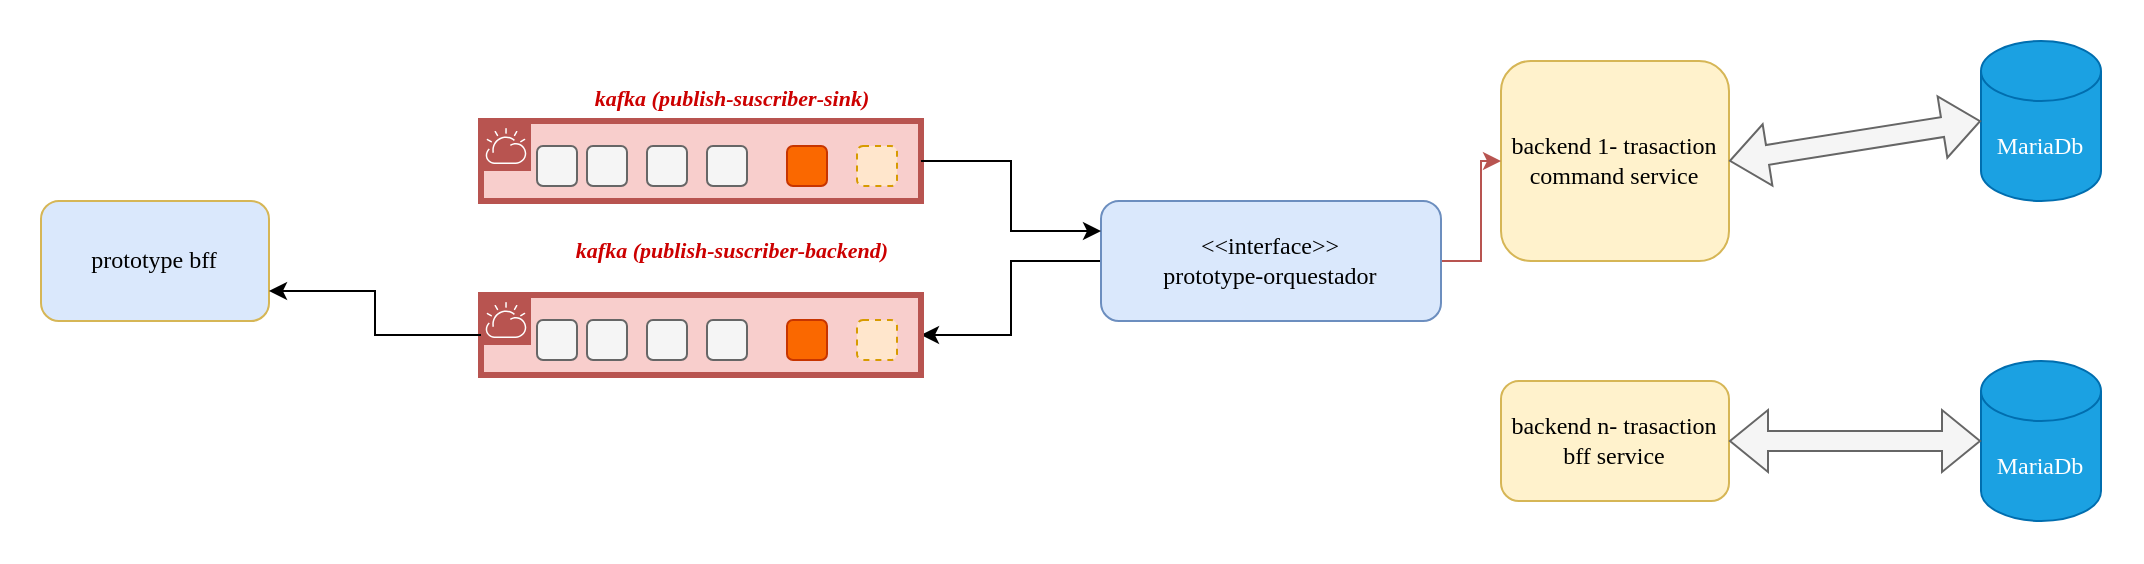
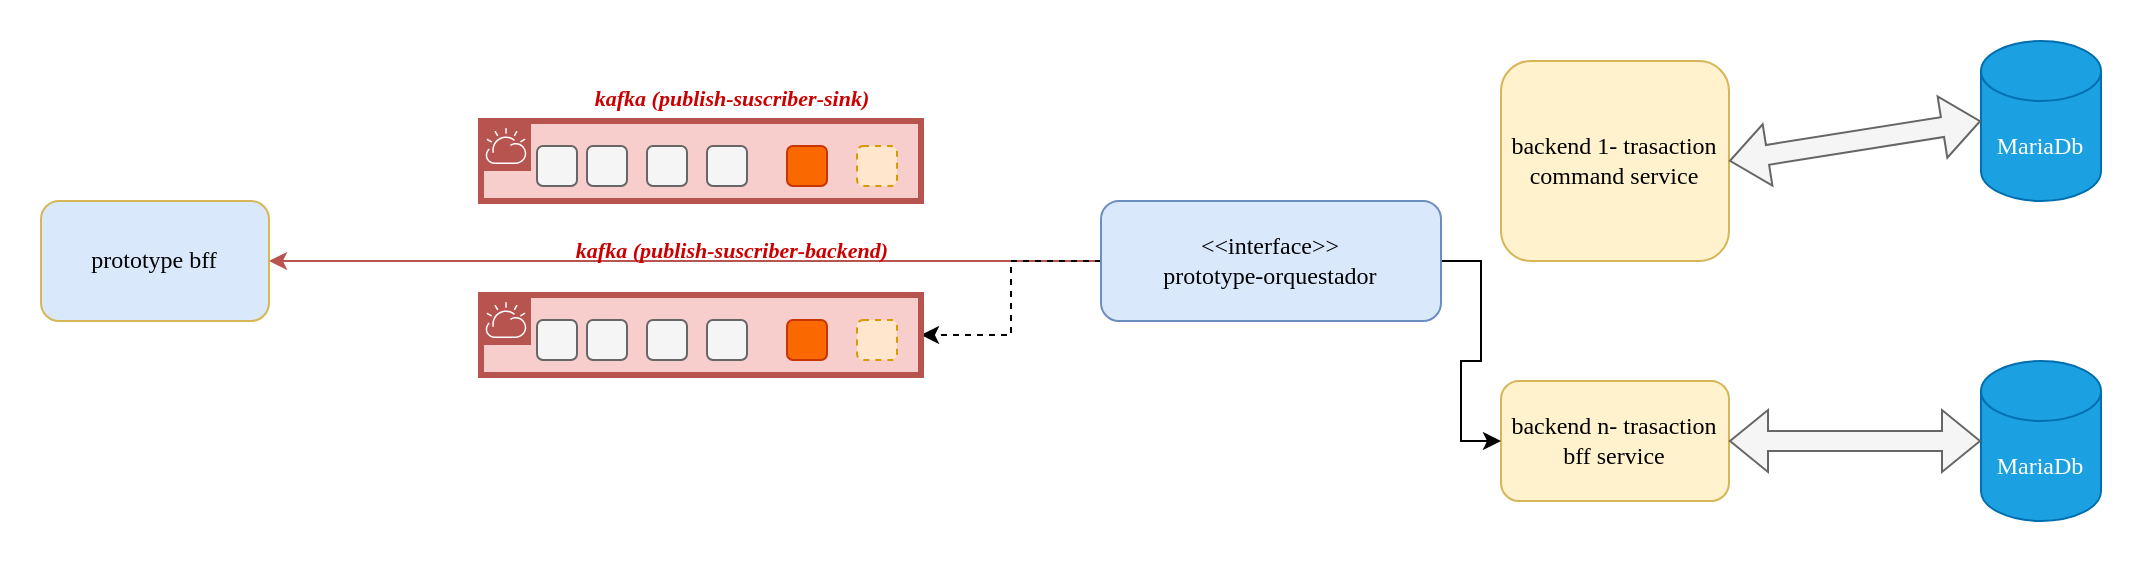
  <mxCell id="0" />
  <mxCell id="1" parent="0" />
  <mxCell id="2" value="&lt;font face=&quot;Comic Sans MS&quot;&gt;MariaDb&lt;/font&gt;" style="shape=cylinder3;whiteSpace=wrap;html=1;boundedLbl=1;backgroundOutline=1;size=15;fillColor=#1ba1e2;strokeColor=#006EAF;fontColor=#ffffff;" vertex="1" parent="1"><mxGeometry x="990" y="20" width="60" height="80" as="geometry" /></mxCell>
  <mxCell id="3" value="backend 1- trasaction command service" style="rounded=1;whiteSpace=wrap;html=1;fillColor=#fff2cc;strokeColor=#d6b656;fontFamily=Comic Sans MS;" vertex="1" parent="1"><mxGeometry x="750" y="30" width="114" height="100" as="geometry" /></mxCell>
  <mxCell id="4" value="backend n- trasaction bff service" style="rounded=1;whiteSpace=wrap;html=1;fillColor=#fff2cc;strokeColor=#d6b656;fontFamily=Comic Sans MS;" vertex="1" parent="1"><mxGeometry x="750" y="190" width="114" height="60" as="geometry" /></mxCell>
- <mxCell id="5" style="edgeStyle=orthogonalEdgeStyle;rounded=0;orthogonalLoop=1;jettySize=auto;html=1;entryX=0;entryY=0.5;entryDx=0;entryDy=0;fillColor=#f8cecc;strokeColor=#b85450;" edge="1" parent="1" source="8" target="3"><mxGeometry relative="1" as="geometry" /></mxCell>
- <mxCell id="7" value="" style="edgeStyle=orthogonalEdgeStyle;rounded=0;orthogonalLoop=1;jettySize=auto;html=1;entryX=1;entryY=0.5;entryDx=0;entryDy=0;entryPerimeter=0;" edge="1" parent="1" source="8" target="18"><mxGeometry relative="1" as="geometry"><mxPoint x="530" y="200" as="targetPoint" /></mxGeometry></mxCell>
+ <mxCell id="5" style="edgeStyle=orthogonalEdgeStyle;rounded=0;orthogonalLoop=1;jettySize=auto;html=1;fillColor=#f8cecc;strokeColor=#b85450;" edge="1" parent="1" source="8" target="25"><mxGeometry relative="1" as="geometry" /></mxCell>
+ <mxCell id="6" style="edgeStyle=orthogonalEdgeStyle;rounded=0;orthogonalLoop=1;jettySize=auto;html=1;entryX=0;entryY=0.5;entryDx=0;entryDy=0;" edge="1" parent="1" source="8" target="4"><mxGeometry relative="1" as="geometry" /></mxCell>
+ <mxCell id="7" value="" style="edgeStyle=orthogonalEdgeStyle;rounded=0;orthogonalLoop=1;jettySize=auto;html=1;entryX=1;entryY=0.5;entryDx=0;entryDy=0;entryPerimeter=0;dashed=1;" edge="1" parent="1" source="8" target="18"><mxGeometry relative="1" as="geometry"><mxPoint x="530" y="200" as="targetPoint" /></mxGeometry></mxCell>
  <mxCell id="8" value="&lt;font face=&quot;Comic Sans MS&quot;&gt;&amp;lt;&amp;lt;interface&amp;gt;&amp;gt;&lt;br&gt;prototype-orquestador&lt;br&gt;&lt;/font&gt;" style="rounded=1;whiteSpace=wrap;html=1;fillColor=#dae8fc;strokeColor=#6c8ebf;" vertex="1" parent="1"><mxGeometry x="550" y="100" width="170" height="60" as="geometry" /></mxCell>
  <mxCell id="9" value="" style="group" vertex="1" connectable="0" parent="1"><mxGeometry x="240" y="60" width="220" height="40" as="geometry" /></mxCell>
  <mxCell id="10" value="&lt;h1 style=&quot;font-size: 11px;&quot;&gt;&lt;font style=&quot;font-size: 11px;&quot;&gt;&lt;i style=&quot;font-size: 11px;&quot;&gt;&lt;font color=&quot;#cc0000&quot; face=&quot;Comic Sans MS&quot; style=&quot;font-size: 11px;&quot;&gt;kafka (publish-suscriber-sink)&lt;/font&gt;&lt;font face=&quot;qTu3-Z8YelwisQrcjekf&quot; style=&quot;font-size: 11px;&quot;&gt;&lt;br style=&quot;font-size: 11px;&quot;&gt;&lt;/font&gt;&lt;/i&gt;&lt;/font&gt;&lt;/h1&gt;" style="shape=mxgraph.ibm.box;prType=cloud;fontStyle=0;verticalAlign=bottom;align=center;spacingLeft=32;spacingTop=4;fillColor=#f8cecc;rounded=0;whiteSpace=wrap;html=1;strokeColor=#b85450;strokeWidth=3;dashed=0;container=0;spacing=-4;collapsible=0;expand=0;recursiveResize=0;labelPosition=center;verticalLabelPosition=top;movable=1;resizable=1;rotatable=1;deletable=1;editable=1;locked=0;connectable=1;fontSize=11;" vertex="1" parent="9"><mxGeometry width="220" height="40" as="geometry" /></mxCell>
  <mxCell id="11" value="" style="rounded=1;whiteSpace=wrap;html=1;fillColor=#f5f5f5;strokeColor=#666666;fontColor=#333333;movable=1;resizable=1;rotatable=1;deletable=1;editable=1;locked=0;connectable=1;" vertex="1" parent="9"><mxGeometry x="28" y="12.5" width="20" height="20" as="geometry" /></mxCell>
  <mxCell id="12" value="" style="rounded=1;whiteSpace=wrap;html=1;fillColor=#f5f5f5;strokeColor=#666666;fontColor=#333333;movable=1;resizable=1;rotatable=1;deletable=1;editable=1;locked=0;connectable=1;" vertex="1" parent="9"><mxGeometry x="53" y="12.5" width="20" height="20" as="geometry" /></mxCell>
  <mxCell id="13" value="" style="rounded=1;whiteSpace=wrap;html=1;fillColor=#f5f5f5;strokeColor=#666666;fontColor=#333333;movable=1;resizable=1;rotatable=1;deletable=1;editable=1;locked=0;connectable=1;" vertex="1" parent="9"><mxGeometry x="83" y="12.5" width="20" height="20" as="geometry" /></mxCell>
  <mxCell id="14" value="" style="rounded=1;whiteSpace=wrap;html=1;fillColor=#f5f5f5;strokeColor=#666666;fontColor=#333333;movable=1;resizable=1;rotatable=1;deletable=1;editable=1;locked=0;connectable=1;" vertex="1" parent="9"><mxGeometry x="113" y="12.5" width="20" height="20" as="geometry" /></mxCell>
  <mxCell id="15" value="" style="rounded=1;whiteSpace=wrap;html=1;fillColor=#fa6800;strokeColor=#C73500;fontColor=#000000;movable=1;resizable=1;rotatable=1;deletable=1;editable=1;locked=0;connectable=1;" vertex="1" parent="9"><mxGeometry x="153" y="12.5" width="20" height="20" as="geometry" /></mxCell>
  <mxCell id="16" value="" style="rounded=1;whiteSpace=wrap;html=1;fillColor=#ffe6cc;strokeColor=#d79b00;dashed=1;movable=1;resizable=1;rotatable=1;deletable=1;editable=1;locked=0;connectable=1;" vertex="1" parent="9"><mxGeometry x="188" y="12.5" width="20" height="20" as="geometry" /></mxCell>
  <mxCell id="17" value="" style="group" vertex="1" connectable="0" parent="1"><mxGeometry x="240" y="147" width="220" height="40" as="geometry" /></mxCell>
  <mxCell id="18" value="&lt;h1 style=&quot;font-size: 23px;&quot;&gt;&lt;font style=&quot;font-size: 14px;&quot;&gt;&lt;i&gt;&lt;font style=&quot;font-size: 11px;&quot; face=&quot;Comic Sans MS&quot; color=&quot;#cc0000&quot;&gt;kafka (publish-suscriber-backend)&lt;/font&gt;&lt;font style=&quot;font-size: 14px;&quot; face=&quot;qTu3-Z8YelwisQrcjekf&quot;&gt;&lt;br&gt;&lt;/font&gt;&lt;/i&gt;&lt;/font&gt;&lt;/h1&gt;" style="shape=mxgraph.ibm.box;prType=cloud;fontStyle=0;verticalAlign=bottom;align=center;spacingLeft=32;spacingTop=4;fillColor=#f8cecc;rounded=0;whiteSpace=wrap;html=1;strokeColor=#b85450;strokeWidth=3;dashed=0;container=0;spacing=-4;collapsible=0;expand=0;recursiveResize=0;labelPosition=center;verticalLabelPosition=top;movable=1;resizable=1;rotatable=1;deletable=1;editable=1;locked=0;connectable=1;" vertex="1" parent="17"><mxGeometry width="220" height="40" as="geometry" /></mxCell>
  <mxCell id="19" value="" style="rounded=1;whiteSpace=wrap;html=1;fillColor=#f5f5f5;strokeColor=#666666;fontColor=#333333;movable=1;resizable=1;rotatable=1;deletable=1;editable=1;locked=0;connectable=1;" vertex="1" parent="17"><mxGeometry x="28" y="12.5" width="20" height="20" as="geometry" /></mxCell>
  <mxCell id="20" value="" style="rounded=1;whiteSpace=wrap;html=1;fillColor=#f5f5f5;strokeColor=#666666;fontColor=#333333;movable=1;resizable=1;rotatable=1;deletable=1;editable=1;locked=0;connectable=1;" vertex="1" parent="17"><mxGeometry x="53" y="12.5" width="20" height="20" as="geometry" /></mxCell>
  <mxCell id="21" value="" style="rounded=1;whiteSpace=wrap;html=1;fillColor=#f5f5f5;strokeColor=#666666;fontColor=#333333;movable=1;resizable=1;rotatable=1;deletable=1;editable=1;locked=0;connectable=1;" vertex="1" parent="17"><mxGeometry x="83" y="12.5" width="20" height="20" as="geometry" /></mxCell>
  <mxCell id="22" value="" style="rounded=1;whiteSpace=wrap;html=1;fillColor=#f5f5f5;strokeColor=#666666;fontColor=#333333;movable=1;resizable=1;rotatable=1;deletable=1;editable=1;locked=0;connectable=1;" vertex="1" parent="17"><mxGeometry x="113" y="12.5" width="20" height="20" as="geometry" /></mxCell>
  <mxCell id="23" value="" style="rounded=1;whiteSpace=wrap;html=1;fillColor=#fa6800;strokeColor=#C73500;fontColor=#000000;movable=1;resizable=1;rotatable=1;deletable=1;editable=1;locked=0;connectable=1;" vertex="1" parent="17"><mxGeometry x="153" y="12.5" width="20" height="20" as="geometry" /></mxCell>
  <mxCell id="24" value="" style="rounded=1;whiteSpace=wrap;html=1;fillColor=#ffe6cc;strokeColor=#d79b00;dashed=1;movable=1;resizable=1;rotatable=1;deletable=1;editable=1;locked=0;connectable=1;" vertex="1" parent="17"><mxGeometry x="188" y="12.5" width="20" height="20" as="geometry" /></mxCell>
  <mxCell id="25" value="&lt;pre dir=&quot;ltr&quot; data-ved=&quot;2ahUKEwiG6oeXtpiIAxW4QvEDHYEgEOkQ3ewLegQIBxAT&quot; aria-label=&quot;Texto traducido&quot; style=&quot;text-align:left&quot; id=&quot;tw-target-text&quot; data-placeholder=&quot;Traducción&quot; class=&quot;tw-data-text tw-text-large tw-ta&quot;&gt;&lt;span lang=&quot;en&quot; class=&quot;Y2IQFc&quot;&gt;&lt;font face=&quot;Comic Sans MS&quot;&gt;prototype bff&lt;/font&gt;&lt;/span&gt;&lt;/pre&gt;" style="rounded=1;whiteSpace=wrap;html=1;fillColor=#dae8fc;strokeColor=#d6b656;" vertex="1" parent="1"><mxGeometry x="20" y="100" width="114" height="60" as="geometry" /></mxCell>
  <mxCell id="26" value="&lt;font face=&quot;Comic Sans MS&quot;&gt;MariaDb&lt;/font&gt;" style="shape=cylinder3;whiteSpace=wrap;html=1;boundedLbl=1;backgroundOutline=1;size=15;fillColor=#1ba1e2;strokeColor=#006EAF;fontColor=#ffffff;" vertex="1" parent="1"><mxGeometry x="990" y="180" width="60" height="80" as="geometry" /></mxCell>
  <mxCell id="27" value="" style="endArrow=classic;startArrow=classic;html=1;rounded=0;shape=flexArrow;fillColor=#f5f5f5;strokeColor=#666666;entryX=0;entryY=0.5;entryDx=0;entryDy=0;entryPerimeter=0;exitX=1;exitY=0.5;exitDx=0;exitDy=0;" edge="1" parent="1" source="4" target="26"><mxGeometry width="50" height="50" relative="1" as="geometry"><mxPoint x="870" y="120" as="sourcePoint" /><mxPoint x="1000" y="120" as="targetPoint" /></mxGeometry></mxCell>
  <mxCell id="28" value="" style="endArrow=classic;startArrow=classic;html=1;rounded=0;shape=flexArrow;fillColor=#f5f5f5;strokeColor=#666666;entryX=0;entryY=0.5;entryDx=0;entryDy=0;entryPerimeter=0;exitX=1;exitY=0.5;exitDx=0;exitDy=0;" edge="1" parent="1" source="3" target="2"><mxGeometry width="50" height="50" relative="1" as="geometry"><mxPoint x="874" y="230" as="sourcePoint" /><mxPoint x="1000" y="230" as="targetPoint" /></mxGeometry></mxCell>
- <mxCell id="29" style="edgeStyle=orthogonalEdgeStyle;rounded=0;orthogonalLoop=1;jettySize=auto;html=1;entryX=0;entryY=0.25;entryDx=0;entryDy=0;" edge="1" parent="1" source="10" target="8"><mxGeometry relative="1" as="geometry" /></mxCell>
- <mxCell id="30" value="" style="edgeStyle=orthogonalEdgeStyle;rounded=0;orthogonalLoop=1;jettySize=auto;html=1;entryX=1;entryY=0.75;entryDx=0;entryDy=0;" edge="1" parent="1" source="18" target="25"><mxGeometry relative="1" as="geometry" /></mxCell>
